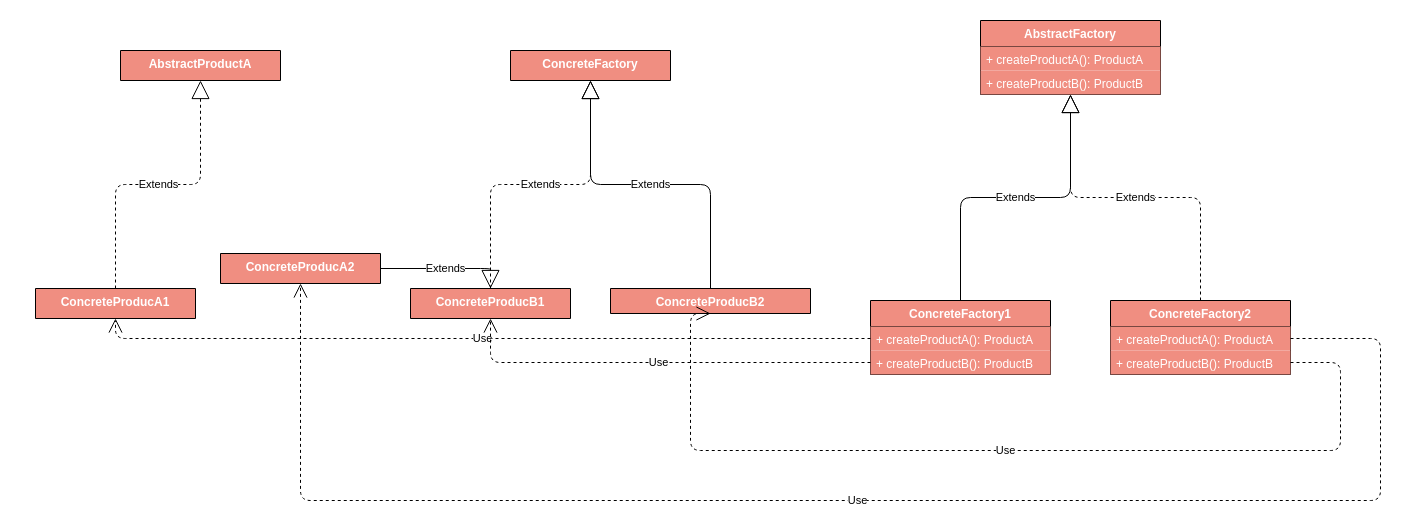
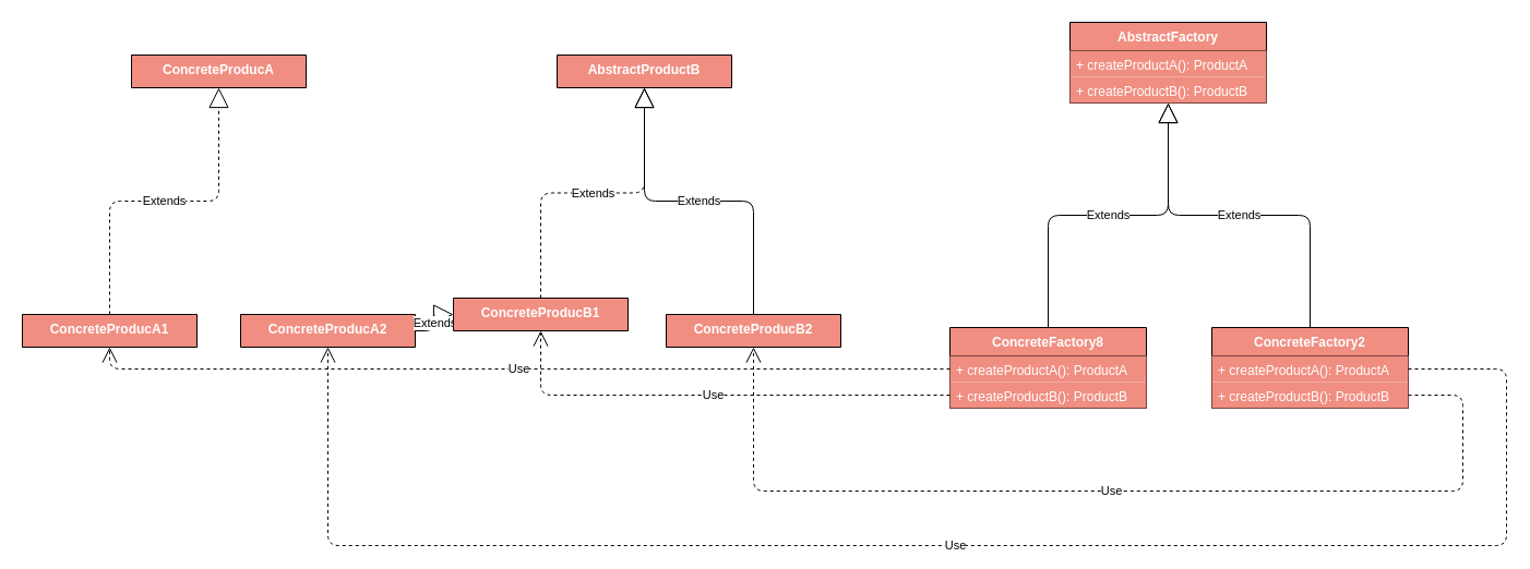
  <mxCell id="0" />
  <mxCell id="1" parent="0" />
  <mxCell id="2" value="AbstractFactory" style="swimlane;fontStyle=1;align=center;verticalAlign=top;childLayout=stackLayout;horizontal=1;startSize=26;horizontalStack=0;resizeParent=1;resizeParentMax=0;resizeLast=0;collapsible=1;marginBottom=0;fillColor=#F08E81;fontColor=#FFFFFF;" vertex="1" parent="1"><mxGeometry x="980" y="20" width="180" height="74" as="geometry" /></mxCell>
  <mxCell id="3" value="+ createProductA(): ProductA&#10;" style="text;strokeColor=none;fillColor=#F08E81;align=left;verticalAlign=top;spacingLeft=4;spacingRight=4;overflow=hidden;rotatable=0;points=[[0,0.5],[1,0.5]];portConstraint=eastwest;fontColor=#FFFFFF;" vertex="1" parent="2"><mxGeometry y="26" width="180" height="24" as="geometry" /></mxCell>
  <mxCell id="4" value="+ createProductB(): ProductB&#10;" style="text;strokeColor=none;fillColor=#F08E81;align=left;verticalAlign=top;spacingLeft=4;spacingRight=4;overflow=hidden;rotatable=0;points=[[0,0.5],[1,0.5]];portConstraint=eastwest;fontColor=#FFFFFF;" vertex="1" parent="2"><mxGeometry y="50" width="180" height="24" as="geometry" /></mxCell>
- <mxCell id="5" value="AbstractProductA" style="swimlane;fontStyle=1;align=center;verticalAlign=top;childLayout=stackLayout;horizontal=1;startSize=30;horizontalStack=0;resizeParent=1;resizeParentMax=0;resizeLast=0;collapsible=1;marginBottom=0;fillColor=#F08E81;fontColor=#FFFFFF;" vertex="1" parent="1"><mxGeometry x="120" y="50" width="160" height="30" as="geometry" /></mxCell>
- <mxCell id="6" value="ConcreteProducA1" style="swimlane;fontStyle=1;align=center;verticalAlign=top;childLayout=stackLayout;horizontal=1;startSize=30;horizontalStack=0;resizeParent=1;resizeParentMax=0;resizeLast=0;collapsible=1;marginBottom=0;fillColor=#F08E81;fontColor=#FFFFFF;" vertex="1" parent="1"><mxGeometry x="35" y="288" width="160" height="30" as="geometry" /></mxCell>
+ <mxCell id="5" value="ConcreteProducA" style="swimlane;fontStyle=1;align=center;verticalAlign=top;childLayout=stackLayout;horizontal=1;startSize=30;horizontalStack=0;resizeParent=1;resizeParentMax=0;resizeLast=0;collapsible=1;marginBottom=0;fillColor=#F08E81;fontColor=#FFFFFF;" vertex="1" parent="1"><mxGeometry x="120" y="50" width="160" height="30" as="geometry" /></mxCell>
+ <mxCell id="6" value="ConcreteProducA1" style="swimlane;fontStyle=1;align=center;verticalAlign=top;childLayout=stackLayout;horizontal=1;startSize=30;horizontalStack=0;resizeParent=1;resizeParentMax=0;resizeLast=0;collapsible=1;marginBottom=0;fillColor=#F08E81;fontColor=#FFFFFF;" vertex="1" parent="1"><mxGeometry x="20" y="288" width="160" height="30" as="geometry" /></mxCell>
  <mxCell id="7" value="Extends" style="endArrow=block;endSize=16;endFill=0;html=1;fontColor=#000000;entryX=0.5;entryY=1;entryDx=0;entryDy=0;exitX=0.5;exitY=0;exitDx=0;exitDy=0;edgeStyle=orthogonalEdgeStyle;dashed=1;" edge="1" parent="1" source="6" target="5"><mxGeometry width="160" relative="1" as="geometry"><mxPoint x="350" y="198" as="sourcePoint" /><mxPoint x="510" y="198" as="targetPoint" /></mxGeometry></mxCell>
- <mxCell id="8" value="ConcreteFactory1" style="swimlane;fontStyle=1;align=center;verticalAlign=top;childLayout=stackLayout;horizontal=1;startSize=26;horizontalStack=0;resizeParent=1;resizeParentMax=0;resizeLast=0;collapsible=1;marginBottom=0;fillColor=#F08E81;fontColor=#FFFFFF;" vertex="1" parent="1"><mxGeometry x="870" y="300" width="180" height="74" as="geometry" /></mxCell>
+ <mxCell id="8" value="ConcreteFactory8" style="swimlane;fontStyle=1;align=center;verticalAlign=top;childLayout=stackLayout;horizontal=1;startSize=26;horizontalStack=0;resizeParent=1;resizeParentMax=0;resizeLast=0;collapsible=1;marginBottom=0;fillColor=#F08E81;fontColor=#FFFFFF;" vertex="1" parent="1"><mxGeometry x="870" y="300" width="180" height="74" as="geometry" /></mxCell>
  <mxCell id="9" value="+ createProductA(): ProductA&#10;" style="text;strokeColor=none;fillColor=#F08E81;align=left;verticalAlign=top;spacingLeft=4;spacingRight=4;overflow=hidden;rotatable=0;points=[[0,0.5],[1,0.5]];portConstraint=eastwest;fontColor=#FFFFFF;" vertex="1" parent="8"><mxGeometry y="26" width="180" height="24" as="geometry" /></mxCell>
  <mxCell id="10" value="+ createProductB(): ProductB&#10;" style="text;strokeColor=none;fillColor=#F08E81;align=left;verticalAlign=top;spacingLeft=4;spacingRight=4;overflow=hidden;rotatable=0;points=[[0,0.5],[1,0.5]];portConstraint=eastwest;fontColor=#FFFFFF;" vertex="1" parent="8"><mxGeometry y="50" width="180" height="24" as="geometry" /></mxCell>
  <mxCell id="11" value="ConcreteFactory2" style="swimlane;fontStyle=1;align=center;verticalAlign=top;childLayout=stackLayout;horizontal=1;startSize=26;horizontalStack=0;resizeParent=1;resizeParentMax=0;resizeLast=0;collapsible=1;marginBottom=0;fillColor=#F08E81;fontColor=#FFFFFF;" vertex="1" parent="1"><mxGeometry x="1110" y="300" width="180" height="74" as="geometry" /></mxCell>
  <mxCell id="12" value="+ createProductA(): ProductA&#10;" style="text;strokeColor=none;fillColor=#F08E81;align=left;verticalAlign=top;spacingLeft=4;spacingRight=4;overflow=hidden;rotatable=0;points=[[0,0.5],[1,0.5]];portConstraint=eastwest;fontColor=#FFFFFF;" vertex="1" parent="11"><mxGeometry y="26" width="180" height="24" as="geometry" /></mxCell>
  <mxCell id="13" value="+ createProductB(): ProductB&#10;" style="text;strokeColor=none;fillColor=#F08E81;align=left;verticalAlign=top;spacingLeft=4;spacingRight=4;overflow=hidden;rotatable=0;points=[[0,0.5],[1,0.5]];portConstraint=eastwest;fontColor=#FFFFFF;" vertex="1" parent="11"><mxGeometry y="50" width="180" height="24" as="geometry" /></mxCell>
- <mxCell id="14" value="ConcreteProducA2" style="swimlane;fontStyle=1;align=center;verticalAlign=top;childLayout=stackLayout;horizontal=1;startSize=30;horizontalStack=0;resizeParent=1;resizeParentMax=0;resizeLast=0;collapsible=1;marginBottom=0;fillColor=#F08E81;fontColor=#FFFFFF;" vertex="1" parent="1"><mxGeometry x="220" y="253" width="160" height="30" as="geometry" /></mxCell>
+ <mxCell id="14" value="ConcreteProducA2" style="swimlane;fontStyle=1;align=center;verticalAlign=top;childLayout=stackLayout;horizontal=1;startSize=30;horizontalStack=0;resizeParent=1;resizeParentMax=0;resizeLast=0;collapsible=1;marginBottom=0;fillColor=#F08E81;fontColor=#FFFFFF;" vertex="1" parent="1"><mxGeometry x="220" y="288" width="160" height="30" as="geometry" /></mxCell>
  <mxCell id="15" value="Extends" style="endArrow=block;endSize=16;endFill=0;html=1;edgeStyle=orthogonalEdgeStyle;" edge="1" parent="1" source="14" target="18"><mxGeometry width="160" relative="1" as="geometry"><mxPoint x="300" y="208" as="sourcePoint" /><mxPoint x="300" y="208" as="targetPoint" /></mxGeometry></mxCell>
- <mxCell id="16" value="Extends" style="endArrow=block;endSize=16;endFill=0;html=1;exitX=0.5;exitY=0;exitDx=0;exitDy=0;edgeStyle=orthogonalEdgeStyle;entryX=0.5;entryY=1;entryDx=0;entryDy=0;dashed=1;" edge="1" parent="1" source="11" target="2"><mxGeometry width="160" relative="1" as="geometry"><mxPoint x="1090" y="230" as="sourcePoint" /><mxPoint x="1190" y="110" as="targetPoint" /></mxGeometry></mxCell>
- <mxCell id="17" value="ConcreteFactory&#10;" style="swimlane;fontStyle=1;align=center;verticalAlign=top;childLayout=stackLayout;horizontal=1;startSize=30;horizontalStack=0;resizeParent=1;resizeParentMax=0;resizeLast=0;collapsible=1;marginBottom=0;fillColor=#F08E81;fontColor=#FFFFFF;" vertex="1" parent="1"><mxGeometry x="510" y="50" width="160" height="30" as="geometry" /></mxCell>
- <mxCell id="18" value="ConcreteProducB1" style="swimlane;fontStyle=1;align=center;verticalAlign=top;childLayout=stackLayout;horizontal=1;startSize=30;horizontalStack=0;resizeParent=1;resizeParentMax=0;resizeLast=0;collapsible=1;marginBottom=0;fillColor=#F08E81;fontColor=#FFFFFF;" vertex="1" parent="1"><mxGeometry x="410" y="288" width="160" height="30" as="geometry" /></mxCell>
+ <mxCell id="16" value="Extends" style="endArrow=block;endSize=16;endFill=0;html=1;exitX=0.5;exitY=0;exitDx=0;exitDy=0;edgeStyle=orthogonalEdgeStyle;entryX=0.5;entryY=1;entryDx=0;entryDy=0;" edge="1" parent="1" source="11" target="2"><mxGeometry width="160" relative="1" as="geometry"><mxPoint x="1090" y="230" as="sourcePoint" /><mxPoint x="1190" y="110" as="targetPoint" /></mxGeometry></mxCell>
+ <mxCell id="17" value="AbstractProductB&#10;" style="swimlane;fontStyle=1;align=center;verticalAlign=top;childLayout=stackLayout;horizontal=1;startSize=30;horizontalStack=0;resizeParent=1;resizeParentMax=0;resizeLast=0;collapsible=1;marginBottom=0;fillColor=#F08E81;fontColor=#FFFFFF;" vertex="1" parent="1"><mxGeometry x="510" y="50" width="160" height="30" as="geometry" /></mxCell>
+ <mxCell id="18" value="ConcreteProducB1" style="swimlane;fontStyle=1;align=center;verticalAlign=top;childLayout=stackLayout;horizontal=1;startSize=30;horizontalStack=0;resizeParent=1;resizeParentMax=0;resizeLast=0;collapsible=1;marginBottom=0;fillColor=#F08E81;fontColor=#FFFFFF;" vertex="1" parent="1"><mxGeometry x="415" y="273" width="160" height="30" as="geometry" /></mxCell>
  <mxCell id="19" value="Extends" style="endArrow=block;endSize=16;endFill=0;html=1;fontColor=#000000;entryX=0.5;entryY=1;entryDx=0;entryDy=0;exitX=0.5;exitY=0;exitDx=0;exitDy=0;edgeStyle=orthogonalEdgeStyle;dashed=1;" edge="1" parent="1" source="18" target="17"><mxGeometry width="160" relative="1" as="geometry"><mxPoint x="740" y="198" as="sourcePoint" /><mxPoint x="900" y="198" as="targetPoint" /></mxGeometry></mxCell>
- <mxCell id="20" value="ConcreteProducB2" style="swimlane;fontStyle=1;align=center;verticalAlign=top;childLayout=stackLayout;horizontal=1;startSize=30;horizontalStack=0;resizeParent=1;resizeParentMax=0;resizeLast=0;collapsible=1;marginBottom=0;fillColor=#F08E81;fontColor=#FFFFFF;" vertex="1" parent="1"><mxGeometry x="610" y="288" width="200" height="25" as="geometry" /></mxCell>
+ <mxCell id="20" value="ConcreteProducB2" style="swimlane;fontStyle=1;align=center;verticalAlign=top;childLayout=stackLayout;horizontal=1;startSize=30;horizontalStack=0;resizeParent=1;resizeParentMax=0;resizeLast=0;collapsible=1;marginBottom=0;fillColor=#F08E81;fontColor=#FFFFFF;" vertex="1" parent="1"><mxGeometry x="610" y="288" width="160" height="30" as="geometry" /></mxCell>
  <mxCell id="21" value="Extends" style="endArrow=block;endSize=16;endFill=0;html=1;entryX=0.5;entryY=1;entryDx=0;entryDy=0;edgeStyle=orthogonalEdgeStyle;" edge="1" parent="1" source="20" target="17"><mxGeometry width="160" relative="1" as="geometry"><mxPoint x="690" y="208" as="sourcePoint" /><mxPoint x="690" y="208" as="targetPoint" /></mxGeometry></mxCell>
  <mxCell id="22" value="Extends" style="endArrow=block;endSize=16;endFill=0;html=1;entryX=0.5;entryY=1;entryDx=0;entryDy=0;exitX=0.5;exitY=0;exitDx=0;exitDy=0;edgeStyle=orthogonalEdgeStyle;" edge="1" parent="1" source="8" target="2"><mxGeometry width="160" relative="1" as="geometry"><mxPoint x="870" y="200" as="sourcePoint" /><mxPoint x="1030" y="200" as="targetPoint" /></mxGeometry></mxCell>
  <mxCell id="23" value="Use" style="endArrow=open;endSize=12;dashed=1;html=1;exitX=0;exitY=0.5;exitDx=0;exitDy=0;entryX=0.5;entryY=1;entryDx=0;entryDy=0;edgeStyle=orthogonalEdgeStyle;" edge="1" parent="1" source="9" target="6"><mxGeometry width="160" relative="1" as="geometry"><mxPoint x="750" y="460" as="sourcePoint" /><mxPoint x="910" y="460" as="targetPoint" /></mxGeometry></mxCell>
  <mxCell id="24" value="Use" style="endArrow=open;endSize=12;dashed=1;html=1;exitX=0;exitY=0.5;exitDx=0;exitDy=0;entryX=0.5;entryY=1;entryDx=0;entryDy=0;edgeStyle=orthogonalEdgeStyle;elbow=vertical;" edge="1" parent="1" source="10" target="18"><mxGeometry width="160" relative="1" as="geometry"><mxPoint x="910" y="460" as="sourcePoint" /><mxPoint x="1070" y="460" as="targetPoint" /></mxGeometry></mxCell>
  <mxCell id="25" value="Use" style="endArrow=open;endSize=12;dashed=1;html=1;exitX=1;exitY=0.5;exitDx=0;exitDy=0;entryX=0.5;entryY=1;entryDx=0;entryDy=0;edgeStyle=orthogonalEdgeStyle;" edge="1" parent="1" source="12" target="14"><mxGeometry width="160" relative="1" as="geometry"><mxPoint x="1040" y="480" as="sourcePoint" /><mxPoint x="1200" y="480" as="targetPoint" /><Array as="points"><mxPoint x="1380" y="338" /><mxPoint x="1380" y="500" /><mxPoint x="300" y="500" /></Array></mxGeometry></mxCell>
  <mxCell id="26" value="Use" style="endArrow=open;endSize=12;dashed=1;html=1;exitX=1;exitY=0.5;exitDx=0;exitDy=0;edgeStyle=orthogonalEdgeStyle;entryX=0.5;entryY=1;entryDx=0;entryDy=0;" edge="1" parent="1" source="13" target="20"><mxGeometry width="160" relative="1" as="geometry"><mxPoint x="820" y="450" as="sourcePoint" /><mxPoint x="1400" y="420" as="targetPoint" /><Array as="points"><mxPoint x="1340" y="362" /><mxPoint x="1340" y="450" /><mxPoint x="690" y="450" /></Array></mxGeometry></mxCell>
